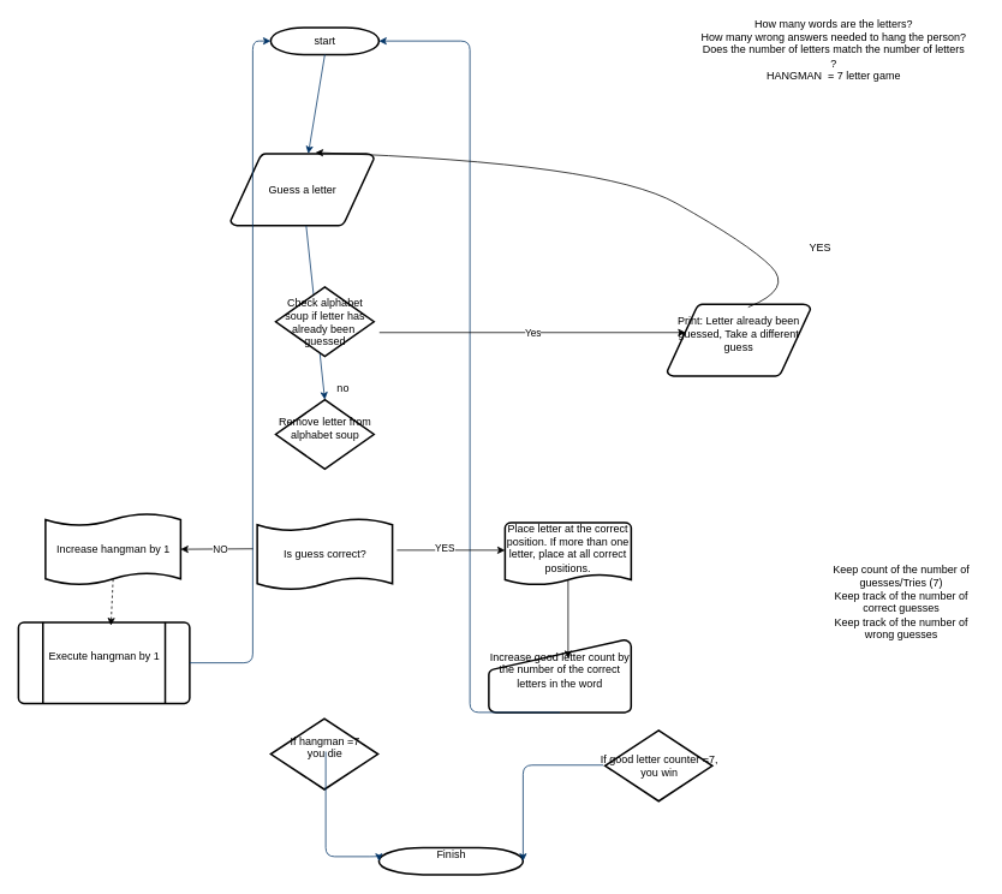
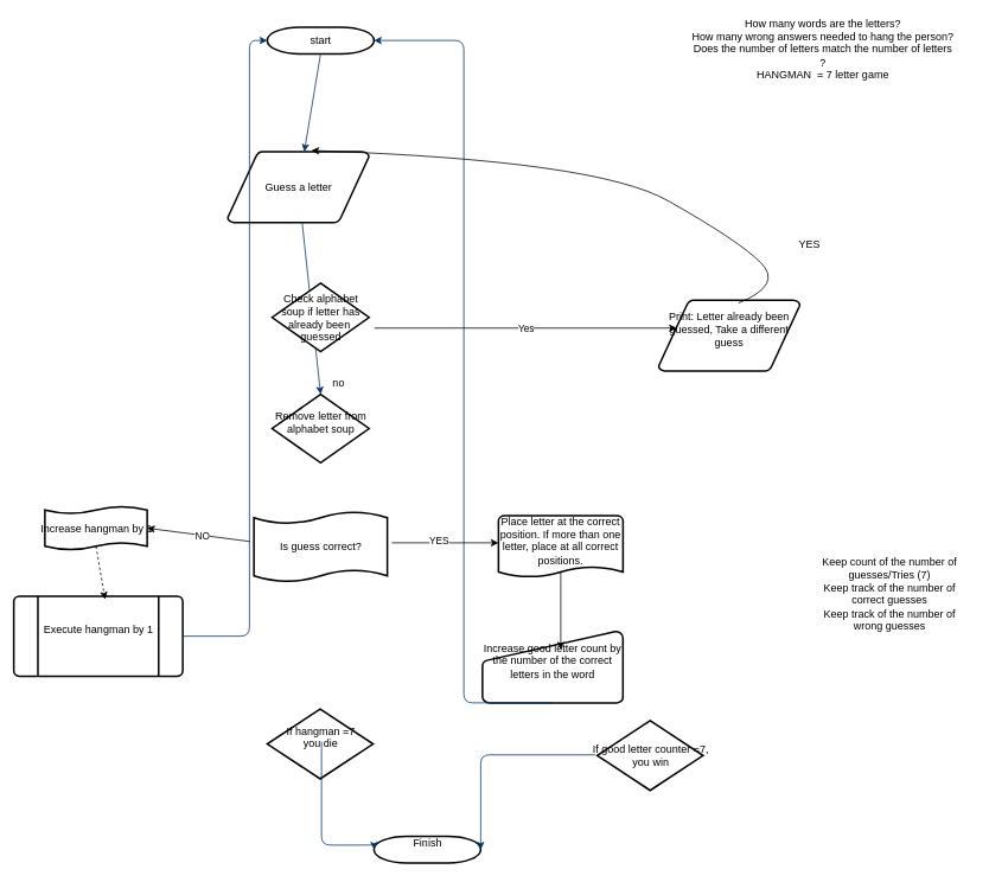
  <mxCell id="0" />
  <mxCell id="1" parent="0" />
  <mxCell id="2" value="start" style="shape=mxgraph.flowchart.terminator;strokeWidth=2;gradientColor=none;gradientDirection=north;fontStyle=0;html=1;" parent="1" vertex="1"><mxGeometry x="300" y="30" width="120" height="30" as="geometry" /></mxCell>
  <mxCell id="3" value="Guess a letter" style="shape=mxgraph.flowchart.data;strokeWidth=2;gradientColor=none;gradientDirection=north;fontStyle=0;html=1;" parent="1" vertex="1"><mxGeometry x="255.5" y="170" width="159" height="80" as="geometry" /></mxCell>
  <mxCell id="4" value="&lt;div&gt;Remove letter from alphabet soup&lt;/div&gt;&lt;div&gt;&lt;br&gt;&lt;/div&gt;" style="shape=mxgraph.flowchart.decision;strokeWidth=2;gradientColor=none;gradientDirection=north;fontStyle=0;html=1;whiteSpace=wrap;" parent="1" vertex="1"><mxGeometry x="305.5" y="443" width="109" height="77" as="geometry" /></mxCell>
  <mxCell id="5" style="fontStyle=1;strokeColor=#003366;strokeWidth=1;html=1;exitX=0.5;exitY=1;exitDx=0;exitDy=0;exitPerimeter=0;" parent="1" source="2" target="3" edge="1"><mxGeometry relative="1" as="geometry"><mxPoint x="360" y="180" as="sourcePoint" /></mxGeometry></mxCell>
  <mxCell id="6" style="entryX=0.5;entryY=0;entryPerimeter=0;fontStyle=1;strokeColor=#003366;strokeWidth=1;html=1;" parent="1" source="3" target="4" edge="1"><mxGeometry relative="1" as="geometry" /></mxCell>
  <mxCell id="7" value="no" style="text;fontStyle=0;html=1;strokeColor=none;gradientColor=none;fillColor=none;strokeWidth=2;align=center;" parent="1" vertex="1"><mxGeometry x="360" y="417" width="40" height="26" as="geometry" /></mxCell>
  <mxCell id="8" value="&lt;div align=&quot;center&quot;&gt;Place letter at the correct position. If more than one letter, place at all correct positions.&lt;/div&gt;&lt;div align=&quot;center&quot;&gt;&lt;br&gt;&lt;/div&gt;" style="shape=mxgraph.flowchart.document;strokeWidth=2;gradientColor=none;gradientDirection=north;fontStyle=0;html=1;align=center;whiteSpace=wrap;" parent="1" vertex="1"><mxGeometry x="560" y="579.5" width="140" height="70" as="geometry" /></mxCell>
- <mxCell id="9" value="&lt;div&gt;Execute hangman by 1&lt;/div&gt;&lt;div&gt;&lt;br&gt;&lt;/div&gt;" style="shape=mxgraph.flowchart.predefined_process;strokeWidth=2;gradientColor=none;gradientDirection=north;fontStyle=0;html=1;" parent="1" vertex="1"><mxGeometry x="20" y="690" width="190" height="90" as="geometry" /></mxCell>
+ <mxCell id="9" value="&lt;div&gt;Execute hangman by 1&lt;/div&gt;&lt;div&gt;&lt;br&gt;&lt;/div&gt;" style="shape=mxgraph.flowchart.predefined_process;strokeWidth=2;gradientColor=none;gradientDirection=north;fontStyle=0;html=1;" parent="1" vertex="1"><mxGeometry x="15" y="670" width="190" height="90" as="geometry" /></mxCell>
  <mxCell id="10" value="&lt;div&gt;Increase good letter count by the number of the correct letters in the word&lt;/div&gt;&lt;div&gt;&lt;br&gt;&lt;/div&gt;" style="shape=mxgraph.flowchart.manual_input;strokeWidth=2;gradientColor=none;gradientDirection=north;fontStyle=0;html=1;whiteSpace=wrap;" parent="1" vertex="1"><mxGeometry x="542" y="710" width="158" height="80" as="geometry" /></mxCell>
  <mxCell id="11" value="" style="edgeStyle=elbowEdgeStyle;elbow=horizontal;exitX=0.5;exitY=1;exitPerimeter=0;fontStyle=1;strokeColor=#003366;strokeWidth=1;html=1;entryX=1;entryY=0.5;entryDx=0;entryDy=0;entryPerimeter=0;" parent="1" source="10" target="2" edge="1"><mxGeometry width="100" height="100" as="geometry"><mxPoint y="70" as="sourcePoint" x="40" /><mxPoint x="439.5" y="935" as="targetPoint" /></mxGeometry></mxCell>
  <mxCell id="12" value="&lt;div&gt;If hangman =7&lt;/div&gt;&lt;div&gt;you die&lt;/div&gt;&lt;div&gt;&lt;br&gt;&lt;/div&gt;" style="shape=mxgraph.flowchart.decision;strokeWidth=2;gradientColor=none;gradientDirection=north;fontStyle=0;html=1;" parent="1" vertex="1"><mxGeometry x="300" y="797" width="119" height="78.5" as="geometry" /></mxCell>
  <mxCell id="13" value="Is guess correct?" style="shape=mxgraph.flowchart.paper_tape;strokeWidth=2;gradientColor=none;gradientDirection=north;fontStyle=0;html=1;" parent="1" vertex="1"><mxGeometry x="285" y="574" width="150" height="81" as="geometry" /></mxCell>
  <mxCell id="14" value="&lt;div&gt;How many words are the letters?&lt;/div&gt;&lt;div&gt;How many wrong answers needed to hang the person?&lt;/div&gt;&lt;div&gt;Does the number of letters match the number of letters&lt;/div&gt;&lt;div&gt;?&lt;/div&gt;&lt;div&gt;HANGMAN&amp;nbsp; = 7 letter game&lt;/div&gt;" style="text;html=1;align=center;verticalAlign=middle;whiteSpace=wrap;rounded=0;" vertex="1" parent="1"><mxGeometry x="760" y="20" width="330" height="70" as="geometry" /></mxCell>
- <mxCell id="15" value="Increase hangman by 1" style="shape=mxgraph.flowchart.paper_tape;strokeWidth=2;gradientColor=none;gradientDirection=north;fontStyle=0;html=1;" vertex="1" parent="1"><mxGeometry x="50" y="568.5" width="150" height="81" as="geometry" /></mxCell>
+ <mxCell id="15" value="Increase hangman by 1" style="shape=mxgraph.flowchart.paper_tape;strokeWidth=2;gradientColor=none;gradientDirection=north;fontStyle=0;html=1;" vertex="1" parent="1"><mxGeometry x="50" y="568.5" width="115" height="50" as="geometry" /></mxCell>
  <mxCell id="16" value="Check alphabet soup if letter has already been&amp;nbsp; guessed" style="shape=mxgraph.flowchart.decision;strokeWidth=2;gradientColor=none;gradientDirection=north;fontStyle=0;html=1;whiteSpace=wrap;" vertex="1" parent="1"><mxGeometry x="305.5" y="318" width="109" height="77" as="geometry" /></mxCell>
  <mxCell id="17" value="YES" style="text;html=1;align=center;verticalAlign=middle;whiteSpace=wrap;rounded=0;" vertex="1" parent="1"><mxGeometry x="880" y="260" width="60" height="30" as="geometry" /></mxCell>
  <mxCell id="18" value="Yes" style="endArrow=classic;html=1;rounded=0;" edge="1" parent="1"><mxGeometry width="50" height="50" relative="1" as="geometry"><mxPoint x="420.5" y="368.5" as="sourcePoint" /><mxPoint x="760.5" y="368.5" as="targetPoint" /></mxGeometry></mxCell>
  <mxCell id="19" value="&lt;div&gt;Print: Letter already been guessed, Take a different guess&lt;/div&gt;&lt;div&gt;&lt;br&gt;&lt;/div&gt;" style="shape=mxgraph.flowchart.data;strokeWidth=2;gradientColor=none;gradientDirection=north;fontStyle=0;html=1;whiteSpace=wrap;" vertex="1" parent="1"><mxGeometry x="740" y="337" width="159" height="80" as="geometry" /></mxCell>
  <mxCell id="20" value="" style="curved=1;endArrow=classic;html=1;rounded=0;exitX=0.565;exitY=0.042;exitDx=0;exitDy=0;exitPerimeter=0;entryX=0.592;entryY=-0.015;entryDx=0;entryDy=0;entryPerimeter=0;" edge="1" parent="1" source="19" target="3"><mxGeometry width="50" height="50" relative="1" as="geometry"><mxPoint x="830" y="320" as="sourcePoint" /><mxPoint x="880" y="270" as="targetPoint" /><Array as="points"><mxPoint x="880" y="320" /><mxPoint x="830" y="270" /><mxPoint x="670" y="180" /></Array></mxGeometry></mxCell>
  <mxCell id="21" value="" style="endArrow=classic;html=1;rounded=0;" edge="1" parent="1"><mxGeometry width="50" height="50" relative="1" as="geometry"><mxPoint x="440" y="610" as="sourcePoint" /><mxPoint x="560" y="610" as="targetPoint" /></mxGeometry></mxCell>
  <mxCell id="22" value="YES" style="edgeLabel;html=1;align=center;verticalAlign=middle;resizable=0;points=[];" vertex="1" connectable="0" parent="21"><mxGeometry x="-0.137" y="3" relative="1" as="geometry"><mxPoint as="offset" /></mxGeometry></mxCell>
  <mxCell id="23" value="" style="endArrow=classic;html=1;rounded=0;entryX=1;entryY=0.5;entryDx=0;entryDy=0;entryPerimeter=0;" edge="1" parent="1" target="15"><mxGeometry width="50" height="50" relative="1" as="geometry"><mxPoint x="280.5" y="608.5" as="sourcePoint" /><mxPoint x="165.5" y="608.5" as="targetPoint" /></mxGeometry></mxCell>
  <mxCell id="24" value="NO" style="edgeLabel;html=1;align=center;verticalAlign=middle;resizable=0;points=[];" vertex="1" connectable="0" parent="23"><mxGeometry x="-0.075" relative="1" as="geometry"><mxPoint as="offset" /></mxGeometry></mxCell>
  <mxCell id="25" value="" style="endArrow=classic;html=1;rounded=0;exitX=0.5;exitY=0.9;exitDx=0;exitDy=0;exitPerimeter=0;entryX=0.557;entryY=0.25;entryDx=0;entryDy=0;entryPerimeter=0;" edge="1" parent="1" source="8" target="10"><mxGeometry width="50" height="50" relative="1" as="geometry"><mxPoint x="600" y="730" as="sourcePoint" /><mxPoint x="650" y="680" as="targetPoint" /></mxGeometry></mxCell>
  <mxCell id="26" value="&lt;div&gt;Keep count of the number of guesses/Tries (7)&lt;/div&gt;&lt;div&gt;Keep track of the number of correct guesses&lt;/div&gt;&lt;div&gt;Keep track of the number of wrong guesses&lt;/div&gt;&lt;div&gt;&lt;br&gt;&lt;/div&gt;" style="text;html=1;align=center;verticalAlign=middle;whiteSpace=wrap;rounded=0;" vertex="1" parent="1"><mxGeometry x="910" y="560" width="180" height="230" as="geometry" /></mxCell>
  <mxCell id="27" value="" style="endArrow=classic;html=1;rounded=0;entryX=0.54;entryY=0.04;entryDx=0;entryDy=0;entryPerimeter=0;exitX=0.5;exitY=0.91;exitDx=0;exitDy=0;exitPerimeter=0;dashed=1;" edge="1" parent="1" source="15" target="9"><mxGeometry width="50" height="50" relative="1" as="geometry"><mxPoint x="120" y="650" as="sourcePoint" /><mxPoint x="170" y="600" as="targetPoint" /></mxGeometry></mxCell>
  <mxCell id="28" value="" style="edgeStyle=elbowEdgeStyle;elbow=horizontal;exitX=1;exitY=0.5;exitPerimeter=0;fontStyle=1;strokeColor=#003366;strokeWidth=1;html=1;entryX=0;entryY=0.5;entryDx=0;entryDy=0;entryPerimeter=0;exitDx=0;exitDy=0;" edge="1" parent="1" source="9" target="2"><mxGeometry width="100" height="100" as="geometry"><mxPoint x="361" y="790" as="sourcePoint" /><mxPoint x="160" y="45" as="targetPoint" /><Array as="points"><mxPoint x="280" y="640" /><mxPoint x="160" y="390" /></Array></mxGeometry></mxCell>
  <mxCell id="29" value="&lt;div&gt;If good letter counter =7,&lt;/div&gt;&lt;div&gt;you win&lt;/div&gt;" style="shape=mxgraph.flowchart.decision;strokeWidth=2;gradientColor=none;gradientDirection=north;fontStyle=0;html=1;" vertex="1" parent="1"><mxGeometry x="671" y="810" width="119" height="78.5" as="geometry" /></mxCell>
- <mxCell id="30" value="&lt;div&gt;Finish&lt;/div&gt;&lt;div&gt;&lt;br&gt;&lt;/div&gt;" style="shape=mxgraph.flowchart.terminator;strokeWidth=2;gradientColor=none;gradientDirection=north;fontStyle=0;html=1;" vertex="1" parent="1"><mxGeometry x="420" y="940" width="160" height="30" as="geometry" /></mxCell>
+ <mxCell id="30" value="&lt;div&gt;Finish&lt;/div&gt;&lt;div&gt;&lt;br&gt;&lt;/div&gt;" style="shape=mxgraph.flowchart.terminator;strokeWidth=2;gradientColor=none;gradientDirection=north;fontStyle=0;html=1;" vertex="1" parent="1"><mxGeometry x="420" y="940" width="120" height="30" as="geometry" /></mxCell>
  <mxCell id="31" value="" style="edgeStyle=elbowEdgeStyle;elbow=vertical;exitX=1;exitY=0.5;exitPerimeter=0;entryX=1;entryY=0.5;entryPerimeter=0;fontStyle=1;strokeColor=#003366;strokeWidth=1;html=1;entryDx=0;entryDy=0;" edge="1" parent="1" target="30"><mxGeometry width="100" height="100" as="geometry"><mxPoint x="669" y="848.5" as="sourcePoint" /><mxPoint x="854" y="888.5" as="targetPoint" /><Array as="points"><mxPoint x="769" y="848.5" /></Array></mxGeometry></mxCell>
  <mxCell id="32" value="" style="edgeStyle=elbowEdgeStyle;elbow=vertical;exitX=1;exitY=0.5;exitPerimeter=0;entryX=0;entryY=0.5;entryPerimeter=0;fontStyle=1;strokeColor=#003366;strokeWidth=1;html=1;entryDx=0;entryDy=0;" edge="1" parent="1" target="30"><mxGeometry width="100" height="100" as="geometry"><mxPoint x="361" y="833.5" as="sourcePoint" /><mxPoint x="232" y="940" as="targetPoint" /><Array as="points"><mxPoint x="230" y="950" /></Array></mxGeometry></mxCell>
